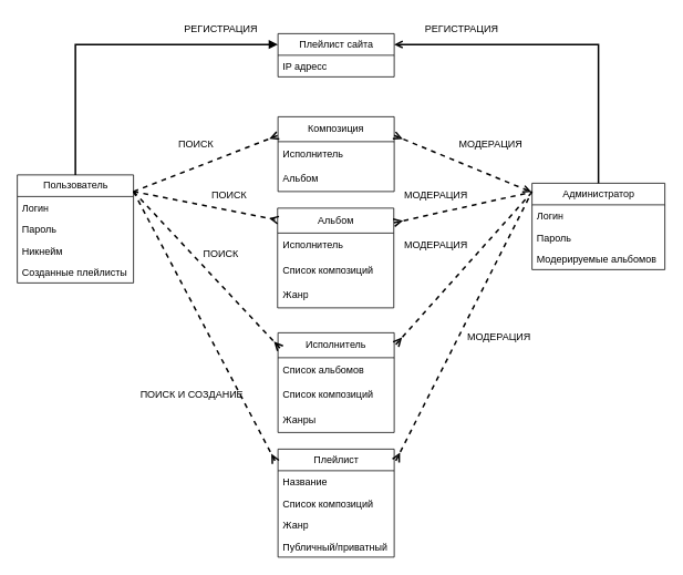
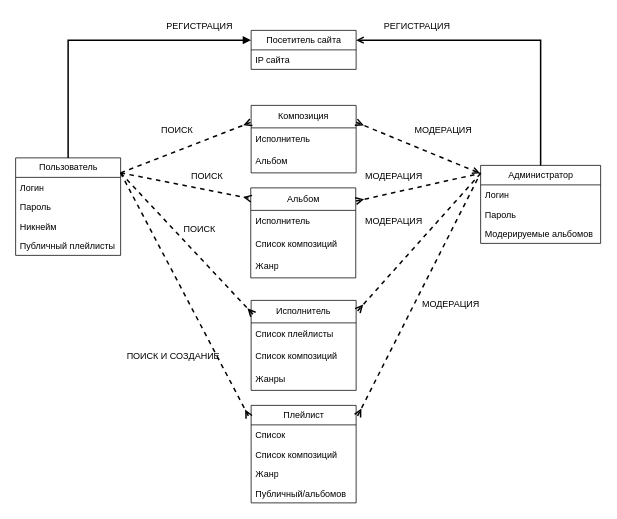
  <mxCell id="0" />
  <mxCell id="1" parent="0" />
- <mxCell id="2" value="Плейлист сайта" style="swimlane;fontStyle=0;childLayout=stackLayout;horizontal=1;startSize=26;fillColor=none;horizontalStack=0;resizeParent=1;resizeParentMax=0;resizeLast=0;collapsible=1;marginBottom=0;html=1;" vertex="1" parent="1"><mxGeometry x="334" y="40" width="140" height="52" as="geometry" /></mxCell>
- <mxCell id="3" value="IP адресс" style="text;strokeColor=none;fillColor=none;align=left;verticalAlign=top;spacingLeft=4;spacingRight=4;overflow=hidden;rotatable=0;points=[[0,0.5],[1,0.5]];portConstraint=eastwest;whiteSpace=wrap;html=1;" vertex="1" parent="2"><mxGeometry y="26" width="140" height="26" as="geometry" /></mxCell>
+ <mxCell id="2" value="Посетитель сайта" style="swimlane;fontStyle=0;childLayout=stackLayout;horizontal=1;startSize=26;fillColor=none;horizontalStack=0;resizeParent=1;resizeParentMax=0;resizeLast=0;collapsible=1;marginBottom=0;html=1;" vertex="1" parent="1"><mxGeometry x="334" y="40" width="140" height="52" as="geometry" /></mxCell>
+ <mxCell id="3" value="IP сайта" style="text;strokeColor=none;fillColor=none;align=left;verticalAlign=top;spacingLeft=4;spacingRight=4;overflow=hidden;rotatable=0;points=[[0,0.5],[1,0.5]];portConstraint=eastwest;whiteSpace=wrap;html=1;" vertex="1" parent="2"><mxGeometry y="26" width="140" height="26" as="geometry" /></mxCell>
  <mxCell id="4" value="Пользователь" style="swimlane;fontStyle=0;childLayout=stackLayout;horizontal=1;startSize=26;fillColor=none;horizontalStack=0;resizeParent=1;resizeParentMax=0;resizeLast=0;collapsible=1;marginBottom=0;html=1;" vertex="1" parent="1"><mxGeometry x="20" y="210" width="140" height="130" as="geometry"><mxRectangle x="200" y="200" width="120" height="30" as="alternateBounds" /></mxGeometry></mxCell>
  <mxCell id="5" value="Логин" style="text;strokeColor=none;fillColor=none;align=left;verticalAlign=top;spacingLeft=4;spacingRight=4;overflow=hidden;rotatable=0;points=[[0,0.5],[1,0.5]];portConstraint=eastwest;whiteSpace=wrap;html=1;" vertex="1" parent="4"><mxGeometry y="26" width="140" height="26" as="geometry" /></mxCell>
  <mxCell id="6" value="Пароль" style="text;strokeColor=none;fillColor=none;align=left;verticalAlign=top;spacingLeft=4;spacingRight=4;overflow=hidden;rotatable=0;points=[[0,0.5],[1,0.5]];portConstraint=eastwest;whiteSpace=wrap;html=1;" vertex="1" parent="4"><mxGeometry y="52" width="140" height="26" as="geometry" /></mxCell>
  <mxCell id="7" value="Никнейм" style="text;strokeColor=none;fillColor=none;align=left;verticalAlign=top;spacingLeft=4;spacingRight=4;overflow=hidden;rotatable=0;points=[[0,0.5],[1,0.5]];portConstraint=eastwest;whiteSpace=wrap;html=1;" vertex="1" parent="4"><mxGeometry y="78" width="140" height="26" as="geometry" /></mxCell>
- <mxCell id="8" value="Созданные плейлисты" style="text;strokeColor=none;fillColor=none;align=left;verticalAlign=top;spacingLeft=4;spacingRight=4;overflow=hidden;rotatable=0;points=[[0,0.5],[1,0.5]];portConstraint=eastwest;whiteSpace=wrap;html=1;" vertex="1" parent="4"><mxGeometry y="104" width="140" height="26" as="geometry" /></mxCell>
+ <mxCell id="8" value="Публичный плейлисты" style="text;strokeColor=none;fillColor=none;align=left;verticalAlign=top;spacingLeft=4;spacingRight=4;overflow=hidden;rotatable=0;points=[[0,0.5],[1,0.5]];portConstraint=eastwest;whiteSpace=wrap;html=1;" vertex="1" parent="4"><mxGeometry y="104" width="140" height="26" as="geometry" /></mxCell>
  <mxCell id="9" value="Администратор" style="swimlane;fontStyle=0;childLayout=stackLayout;horizontal=1;startSize=26;fillColor=none;horizontalStack=0;resizeParent=1;resizeParentMax=0;resizeLast=0;collapsible=1;marginBottom=0;html=1;" vertex="1" parent="1"><mxGeometry x="640" y="220" width="160" height="104" as="geometry" /></mxCell>
  <mxCell id="10" value="Логин" style="text;strokeColor=none;fillColor=none;align=left;verticalAlign=top;spacingLeft=4;spacingRight=4;overflow=hidden;rotatable=0;points=[[0,0.5],[1,0.5]];portConstraint=eastwest;whiteSpace=wrap;html=1;" vertex="1" parent="9"><mxGeometry y="26" width="160" height="26" as="geometry" /></mxCell>
  <mxCell id="11" value="Пароль" style="text;strokeColor=none;fillColor=none;align=left;verticalAlign=top;spacingLeft=4;spacingRight=4;overflow=hidden;rotatable=0;points=[[0,0.5],[1,0.5]];portConstraint=eastwest;whiteSpace=wrap;html=1;" vertex="1" parent="9"><mxGeometry y="52" width="160" height="26" as="geometry" /></mxCell>
  <mxCell id="12" value="Модерируемые альбомов" style="text;strokeColor=none;fillColor=none;align=left;verticalAlign=top;spacingLeft=4;spacingRight=4;overflow=hidden;rotatable=0;points=[[0,0.5],[1,0.5]];portConstraint=eastwest;whiteSpace=wrap;html=1;" vertex="1" parent="9"><mxGeometry y="78" width="160" height="26" as="geometry" /></mxCell>
  <mxCell id="13" value="РЕГИСТРАЦИЯ" style="text;html=1;align=center;verticalAlign=middle;resizable=0;points=[];autosize=1;strokeColor=none;fillColor=none;" vertex="1" parent="1"><mxGeometry x="500" width="110" height="30" as="geometry" y="20" /></mxCell>
  <mxCell id="14" value="РЕГИСТРАЦИЯ" style="text;html=1;align=center;verticalAlign=middle;resizable=0;points=[];autosize=1;strokeColor=none;fillColor=none;" vertex="1" parent="1"><mxGeometry x="210" width="110" height="30" as="geometry" y="20" /></mxCell>
  <mxCell id="15" value="Плейлист" style="swimlane;fontStyle=0;childLayout=stackLayout;horizontal=1;startSize=26;fillColor=none;horizontalStack=0;resizeParent=1;resizeParentMax=0;resizeLast=0;collapsible=1;marginBottom=0;html=1;" vertex="1" parent="1"><mxGeometry x="334" y="540" width="140" height="130" as="geometry" /></mxCell>
- <mxCell id="16" value="Название" style="text;strokeColor=none;fillColor=none;align=left;verticalAlign=top;spacingLeft=4;spacingRight=4;overflow=hidden;rotatable=0;points=[[0,0.5],[1,0.5]];portConstraint=eastwest;whiteSpace=wrap;html=1;" vertex="1" parent="15"><mxGeometry y="26" width="140" height="26" as="geometry" /></mxCell>
+ <mxCell id="16" value="Список" style="text;strokeColor=none;fillColor=none;align=left;verticalAlign=top;spacingLeft=4;spacingRight=4;overflow=hidden;rotatable=0;points=[[0,0.5],[1,0.5]];portConstraint=eastwest;whiteSpace=wrap;html=1;" vertex="1" parent="15"><mxGeometry y="26" width="140" height="26" as="geometry" /></mxCell>
  <mxCell id="17" value="Список композиций" style="text;strokeColor=none;fillColor=none;align=left;verticalAlign=top;spacingLeft=4;spacingRight=4;overflow=hidden;rotatable=0;points=[[0,0.5],[1,0.5]];portConstraint=eastwest;whiteSpace=wrap;html=1;" vertex="1" parent="15"><mxGeometry y="52" width="140" height="26" as="geometry" /></mxCell>
  <mxCell id="18" value="Жанр" style="text;strokeColor=none;fillColor=none;align=left;verticalAlign=top;spacingLeft=4;spacingRight=4;overflow=hidden;rotatable=0;points=[[0,0.5],[1,0.5]];portConstraint=eastwest;whiteSpace=wrap;html=1;" vertex="1" parent="15"><mxGeometry y="78" width="140" height="26" as="geometry" /></mxCell>
- <mxCell id="19" value="Публичный/приватный" style="text;strokeColor=none;fillColor=none;align=left;verticalAlign=top;spacingLeft=4;spacingRight=4;overflow=hidden;rotatable=0;points=[[0,0.5],[1,0.5]];portConstraint=eastwest;whiteSpace=wrap;html=1;" vertex="1" parent="15"><mxGeometry y="104" width="140" height="26" as="geometry" /></mxCell>
+ <mxCell id="19" value="Публичный/альбомов" style="text;strokeColor=none;fillColor=none;align=left;verticalAlign=top;spacingLeft=4;spacingRight=4;overflow=hidden;rotatable=0;points=[[0,0.5],[1,0.5]];portConstraint=eastwest;whiteSpace=wrap;html=1;" vertex="1" parent="15"><mxGeometry y="104" width="140" height="26" as="geometry" /></mxCell>
  <mxCell id="20" value="" style="endArrow=block;html=1;strokeWidth=2;rounded=0;entryX=0;entryY=0.25;entryDx=0;entryDy=0;exitX=0.5;exitY=0;exitDx=0;exitDy=0;startArrow=none;startFill=0;" edge="1" parent="1" source="4" target="2"><mxGeometry width="50" height="50" relative="1" as="geometry"><mxPoint x="380" y="200" as="sourcePoint" /><mxPoint x="430" y="150" as="targetPoint" /><Array as="points"><mxPoint x="90" y="53" /><mxPoint x="260" y="53" /></Array></mxGeometry></mxCell>
  <mxCell id="21" value="" style="endArrow=open;html=1;strokeWidth=2;rounded=0;entryX=1;entryY=0.25;entryDx=0;entryDy=0;exitX=0.5;exitY=0;exitDx=0;exitDy=0;startArrow=none;startFill=0;" edge="1" parent="1" source="9" target="2"><mxGeometry width="50" height="50" relative="1" as="geometry"><mxPoint x="380" y="200" as="sourcePoint" /><mxPoint x="430" y="150" as="targetPoint" /><Array as="points"><mxPoint x="720" y="53" /><mxPoint x="590" y="53" /></Array></mxGeometry></mxCell>
  <mxCell id="22" value="Композиция" style="swimlane;fontStyle=0;childLayout=stackLayout;horizontal=1;startSize=30;horizontalStack=0;resizeParent=1;resizeParentMax=0;resizeLast=0;collapsible=1;marginBottom=0;whiteSpace=wrap;html=1;" vertex="1" parent="1"><mxGeometry x="334" y="140" width="140" height="90" as="geometry" /></mxCell>
  <mxCell id="23" value="Исполнитель" style="text;strokeColor=none;fillColor=none;align=left;verticalAlign=middle;spacingLeft=4;spacingRight=4;overflow=hidden;points=[[0,0.5],[1,0.5]];portConstraint=eastwest;rotatable=0;whiteSpace=wrap;html=1;" vertex="1" parent="22"><mxGeometry y="30" width="140" height="30" as="geometry" /></mxCell>
  <mxCell id="24" value="Альбом" style="text;strokeColor=none;fillColor=none;align=left;verticalAlign=middle;spacingLeft=4;spacingRight=4;overflow=hidden;points=[[0,0.5],[1,0.5]];portConstraint=eastwest;rotatable=0;whiteSpace=wrap;html=1;" vertex="1" parent="22"><mxGeometry y="60" width="140" height="30" as="geometry" /></mxCell>
  <mxCell id="25" value="Альбом" style="swimlane;fontStyle=0;childLayout=stackLayout;horizontal=1;startSize=30;horizontalStack=0;resizeParent=1;resizeParentMax=0;resizeLast=0;collapsible=1;marginBottom=0;whiteSpace=wrap;html=1;" vertex="1" parent="1"><mxGeometry x="333.5" y="250" width="140" height="120" as="geometry" /></mxCell>
  <mxCell id="26" value="Исполнитель" style="text;strokeColor=none;fillColor=none;align=left;verticalAlign=middle;spacingLeft=4;spacingRight=4;overflow=hidden;points=[[0,0.5],[1,0.5]];portConstraint=eastwest;rotatable=0;whiteSpace=wrap;html=1;" vertex="1" parent="25"><mxGeometry y="30" width="140" height="30" as="geometry" /></mxCell>
  <mxCell id="27" value="Список композиций" style="text;strokeColor=none;fillColor=none;align=left;verticalAlign=middle;spacingLeft=4;spacingRight=4;overflow=hidden;points=[[0,0.5],[1,0.5]];portConstraint=eastwest;rotatable=0;whiteSpace=wrap;html=1;" vertex="1" parent="25"><mxGeometry y="60" width="140" height="30" as="geometry" /></mxCell>
  <mxCell id="28" value="Жанр" style="text;strokeColor=none;fillColor=none;align=left;verticalAlign=middle;spacingLeft=4;spacingRight=4;overflow=hidden;points=[[0,0.5],[1,0.5]];portConstraint=eastwest;rotatable=0;whiteSpace=wrap;html=1;" vertex="1" parent="25"><mxGeometry y="90" width="140" height="30" as="geometry" /></mxCell>
  <mxCell id="29" value="Исполнитель" style="swimlane;fontStyle=0;childLayout=stackLayout;horizontal=1;startSize=30;horizontalStack=0;resizeParent=1;resizeParentMax=0;resizeLast=0;collapsible=1;marginBottom=0;whiteSpace=wrap;html=1;" vertex="1" parent="1"><mxGeometry x="334" y="400" width="140" height="120" as="geometry" /></mxCell>
- <mxCell id="30" value="Список альбомов" style="text;strokeColor=none;fillColor=none;align=left;verticalAlign=middle;spacingLeft=4;spacingRight=4;overflow=hidden;points=[[0,0.5],[1,0.5]];portConstraint=eastwest;rotatable=0;whiteSpace=wrap;html=1;" vertex="1" parent="29"><mxGeometry y="30" width="140" height="30" as="geometry" /></mxCell>
+ <mxCell id="30" value="Список плейлисты" style="text;strokeColor=none;fillColor=none;align=left;verticalAlign=middle;spacingLeft=4;spacingRight=4;overflow=hidden;points=[[0,0.5],[1,0.5]];portConstraint=eastwest;rotatable=0;whiteSpace=wrap;html=1;" vertex="1" parent="29"><mxGeometry y="30" width="140" height="30" as="geometry" /></mxCell>
  <mxCell id="31" value="Список композиций" style="text;strokeColor=none;fillColor=none;align=left;verticalAlign=middle;spacingLeft=4;spacingRight=4;overflow=hidden;points=[[0,0.5],[1,0.5]];portConstraint=eastwest;rotatable=0;whiteSpace=wrap;html=1;" vertex="1" parent="29"><mxGeometry y="60" width="140" height="30" as="geometry" /></mxCell>
  <mxCell id="32" value="Жанры" style="text;strokeColor=none;fillColor=none;align=left;verticalAlign=middle;spacingLeft=4;spacingRight=4;overflow=hidden;points=[[0,0.5],[1,0.5]];portConstraint=eastwest;rotatable=0;whiteSpace=wrap;html=1;" vertex="1" parent="29"><mxGeometry y="90" width="140" height="30" as="geometry" /></mxCell>
  <mxCell id="33" value="" style="endArrow=ERmany;dashed=1;html=1;rounded=0;entryX=0;entryY=0.25;entryDx=0;entryDy=0;strokeWidth=2;endFill=0;" edge="1" parent="1" target="22"><mxGeometry width="50" height="50" relative="1" as="geometry"><mxPoint x="160" y="230" as="sourcePoint" /><mxPoint x="260" y="220" as="targetPoint" /></mxGeometry></mxCell>
  <mxCell id="34" value="" style="endArrow=ERmany;dashed=1;html=1;rounded=0;entryX=0.006;entryY=0.12;entryDx=0;entryDy=0;entryPerimeter=0;strokeWidth=2;endFill=0;" edge="1" parent="1" target="25"><mxGeometry width="50" height="50" relative="1" as="geometry"><mxPoint x="160" y="230" as="sourcePoint" /><mxPoint x="280" y="300" as="targetPoint" /></mxGeometry></mxCell>
  <mxCell id="35" value="" style="endArrow=ERmany;dashed=1;html=1;rounded=0;entryX=0.02;entryY=0.157;entryDx=0;entryDy=0;entryPerimeter=0;strokeWidth=2;endFill=0;" edge="1" parent="1" target="29"><mxGeometry width="50" height="50" relative="1" as="geometry"><mxPoint x="160" y="230" as="sourcePoint" /><mxPoint x="260" y="320" as="targetPoint" /></mxGeometry></mxCell>
  <mxCell id="36" value="" style="endArrow=ERmany;dashed=1;html=1;rounded=0;entryX=-0.02;entryY=0.12;entryDx=0;entryDy=0;entryPerimeter=0;strokeWidth=2;startArrow=none;startFill=0;endFill=0;" edge="1" parent="1" target="15"><mxGeometry width="50" height="50" relative="1" as="geometry"><mxPoint x="160" y="230" as="sourcePoint" /><mxPoint x="220" y="450" as="targetPoint" /></mxGeometry></mxCell>
  <mxCell id="37" value="" style="endArrow=open;dashed=1;html=1;rounded=0;exitX=1;exitY=0.25;exitDx=0;exitDy=0;entryX=-0.005;entryY=0.102;entryDx=0;entryDy=0;entryPerimeter=0;strokeWidth=2;startArrow=ERmany;startFill=0;" edge="1" parent="1" source="22" target="9"><mxGeometry width="50" height="50" relative="1" as="geometry"><mxPoint x="510" y="190" as="sourcePoint" /><mxPoint x="580" y="330" as="targetPoint" /></mxGeometry></mxCell>
  <mxCell id="38" value="" style="endArrow=none;dashed=1;html=1;rounded=0;exitX=1.001;exitY=0.147;exitDx=0;exitDy=0;exitPerimeter=0;entryX=0;entryY=0.102;entryDx=0;entryDy=0;entryPerimeter=0;strokeWidth=2;startArrow=ERmany;startFill=0;" edge="1" parent="1" source="25" target="9"><mxGeometry width="50" height="50" relative="1" as="geometry"><mxPoint x="540" y="330" as="sourcePoint" /><mxPoint x="590" y="280" as="targetPoint" /></mxGeometry></mxCell>
  <mxCell id="39" value="" style="endArrow=none;dashed=1;html=1;rounded=0;exitX=1.014;exitY=0.117;exitDx=0;exitDy=0;exitPerimeter=0;entryX=-0.01;entryY=0.12;entryDx=0;entryDy=0;entryPerimeter=0;strokeWidth=2;startArrow=ERmany;startFill=0;" edge="1" parent="1" source="29" target="9"><mxGeometry width="50" height="50" relative="1" as="geometry"><mxPoint x="550" y="440" as="sourcePoint" /><mxPoint x="640" y="240" as="targetPoint" /></mxGeometry></mxCell>
  <mxCell id="40" value="" style="endArrow=none;dashed=1;html=1;rounded=0;exitX=1.014;exitY=0.108;exitDx=0;exitDy=0;exitPerimeter=0;strokeWidth=2;startArrow=ERmany;startFill=0;" edge="1" parent="1" source="15"><mxGeometry width="50" height="50" relative="1" as="geometry"><mxPoint x="540" y="540" as="sourcePoint" /><mxPoint x="640" y="230" as="targetPoint" /></mxGeometry></mxCell>
  <mxCell id="41" value="МОДЕРАЦИЯ" style="text;html=1;align=center;verticalAlign=middle;resizable=0;points=[];autosize=1;strokeColor=none;fillColor=none;" vertex="1" parent="1"><mxGeometry x="540" y="158" width="100" height="30" as="geometry" /></mxCell>
  <mxCell id="42" value="МОДЕРАЦИЯ" style="text;html=1;align=center;verticalAlign=middle;resizable=0;points=[];autosize=1;strokeColor=none;fillColor=none;" vertex="1" parent="1"><mxGeometry x="474" y="220" width="100" height="30" as="geometry" /></mxCell>
  <mxCell id="43" value="МОДЕРАЦИЯ" style="text;html=1;align=center;verticalAlign=middle;resizable=0;points=[];autosize=1;strokeColor=none;fillColor=none;" vertex="1" parent="1"><mxGeometry x="473.5" y="280" width="100" height="30" as="geometry" /></mxCell>
  <mxCell id="44" value="МОДЕРАЦИЯ" style="text;html=1;align=center;verticalAlign=middle;resizable=0;points=[];autosize=1;strokeColor=none;fillColor=none;" vertex="1" parent="1"><mxGeometry x="550" y="390" width="100" height="30" as="geometry" /></mxCell>
  <mxCell id="45" value="ПОИСК" style="text;html=1;align=center;verticalAlign=middle;resizable=0;points=[];autosize=1;strokeColor=none;fillColor=none;" vertex="1" parent="1"><mxGeometry x="200" y="158" width="70" height="30" as="geometry" /></mxCell>
  <mxCell id="46" value="ПОИСК" style="text;html=1;align=center;verticalAlign=middle;resizable=0;points=[];autosize=1;strokeColor=none;fillColor=none;" vertex="1" parent="1"><mxGeometry x="230" y="290" width="70" height="30" as="geometry" /></mxCell>
  <mxCell id="47" value="ПОИСК" style="text;html=1;align=center;verticalAlign=middle;resizable=0;points=[];autosize=1;strokeColor=none;fillColor=none;" vertex="1" parent="1"><mxGeometry x="240" y="220" width="70" height="30" as="geometry" /></mxCell>
  <mxCell id="48" value="ПОИСК И СОЗДАНИЕ" style="text;html=1;align=center;verticalAlign=middle;resizable=0;points=[];autosize=1;strokeColor=none;fillColor=none;" vertex="1" parent="1"><mxGeometry x="155" y="460" width="150" height="30" as="geometry" /></mxCell>
